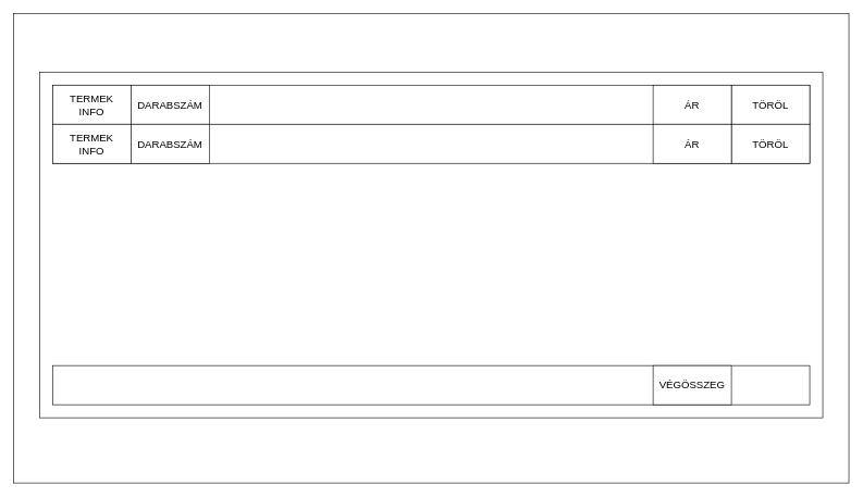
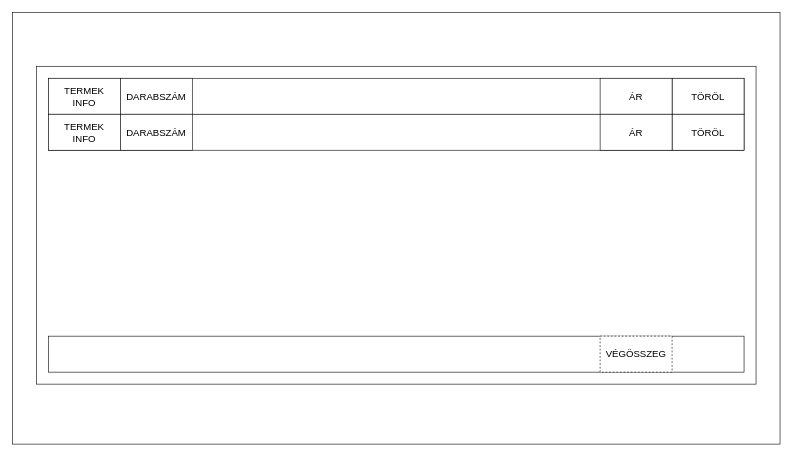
  <mxCell id="0" />
  <mxCell id="1" parent="0" />
  <mxCell id="2" value="" style="rounded=0;whiteSpace=wrap;html=1;fontSize=20;" parent="1" vertex="1"><mxGeometry width="1280" height="720" as="geometry" x="20" y="20" /></mxCell>
  <mxCell id="3" value="" style="rounded=0;whiteSpace=wrap;html=1;fontSize=20;" parent="1" vertex="1"><mxGeometry x="60" y="110" width="1200" height="530" as="geometry" /></mxCell>
  <mxCell id="4" value="" style="rounded=0;whiteSpace=wrap;html=1;" parent="1" vertex="1"><mxGeometry x="80" y="130" width="1160" height="60" as="geometry" /></mxCell>
  <mxCell id="5" value="TERMEK&lt;br&gt;INFO" style="rounded=0;whiteSpace=wrap;html=1;fontSize=16;" parent="1" vertex="1"><mxGeometry x="80" y="130" width="120" height="60" as="geometry" /></mxCell>
  <mxCell id="6" value="TÖRÖL" style="rounded=0;whiteSpace=wrap;html=1;fontSize=16;" parent="1" vertex="1"><mxGeometry x="1120" y="130" width="120" height="60" as="geometry" /></mxCell>
  <mxCell id="7" value="DARABSZÁM" style="rounded=0;whiteSpace=wrap;html=1;fontSize=16;" parent="1" vertex="1"><mxGeometry x="200" y="130" width="120" height="60" as="geometry" /></mxCell>
  <mxCell id="8" value="ÁR" style="rounded=0;whiteSpace=wrap;html=1;fontSize=16;" parent="1" vertex="1"><mxGeometry x="1000" y="130" width="120" height="60" as="geometry" /></mxCell>
  <mxCell id="9" value="" style="rounded=0;whiteSpace=wrap;html=1;" parent="1" vertex="1"><mxGeometry x="80" y="190" width="1160" height="60" as="geometry" /></mxCell>
  <mxCell id="10" value="TERMEK&lt;br&gt;INFO" style="rounded=0;whiteSpace=wrap;html=1;fontSize=16;" parent="1" vertex="1"><mxGeometry x="80" y="190" width="120" height="60" as="geometry" /></mxCell>
  <mxCell id="11" value="TÖRÖL" style="rounded=0;whiteSpace=wrap;html=1;fontSize=16;" parent="1" vertex="1"><mxGeometry x="1120" y="190" width="120" height="60" as="geometry" /></mxCell>
  <mxCell id="12" value="DARABSZÁM" style="rounded=0;whiteSpace=wrap;html=1;fontSize=16;" parent="1" vertex="1"><mxGeometry x="200" y="190" width="120" height="60" as="geometry" /></mxCell>
  <mxCell id="13" value="ÁR" style="rounded=0;whiteSpace=wrap;html=1;fontSize=16;" parent="1" vertex="1"><mxGeometry x="1000" y="190" width="120" height="60" as="geometry" /></mxCell>
  <mxCell id="14" value="" style="rounded=0;whiteSpace=wrap;html=1;" parent="1" vertex="1"><mxGeometry x="80" y="560" width="1160" height="60" as="geometry" /></mxCell>
- <mxCell id="15" value="VÉGÖSSZEG" style="rounded=0;whiteSpace=wrap;html=1;fontSize=16;" parent="1" vertex="1"><mxGeometry x="1000" y="560" width="120" height="60" as="geometry" /></mxCell>
+ <mxCell id="15" value="VÉGÖSSZEG" style="rounded=0;whiteSpace=wrap;html=1;fontSize=16;dashed=1;" parent="1" vertex="1"><mxGeometry x="1000" y="560" width="120" height="60" as="geometry" /></mxCell>
